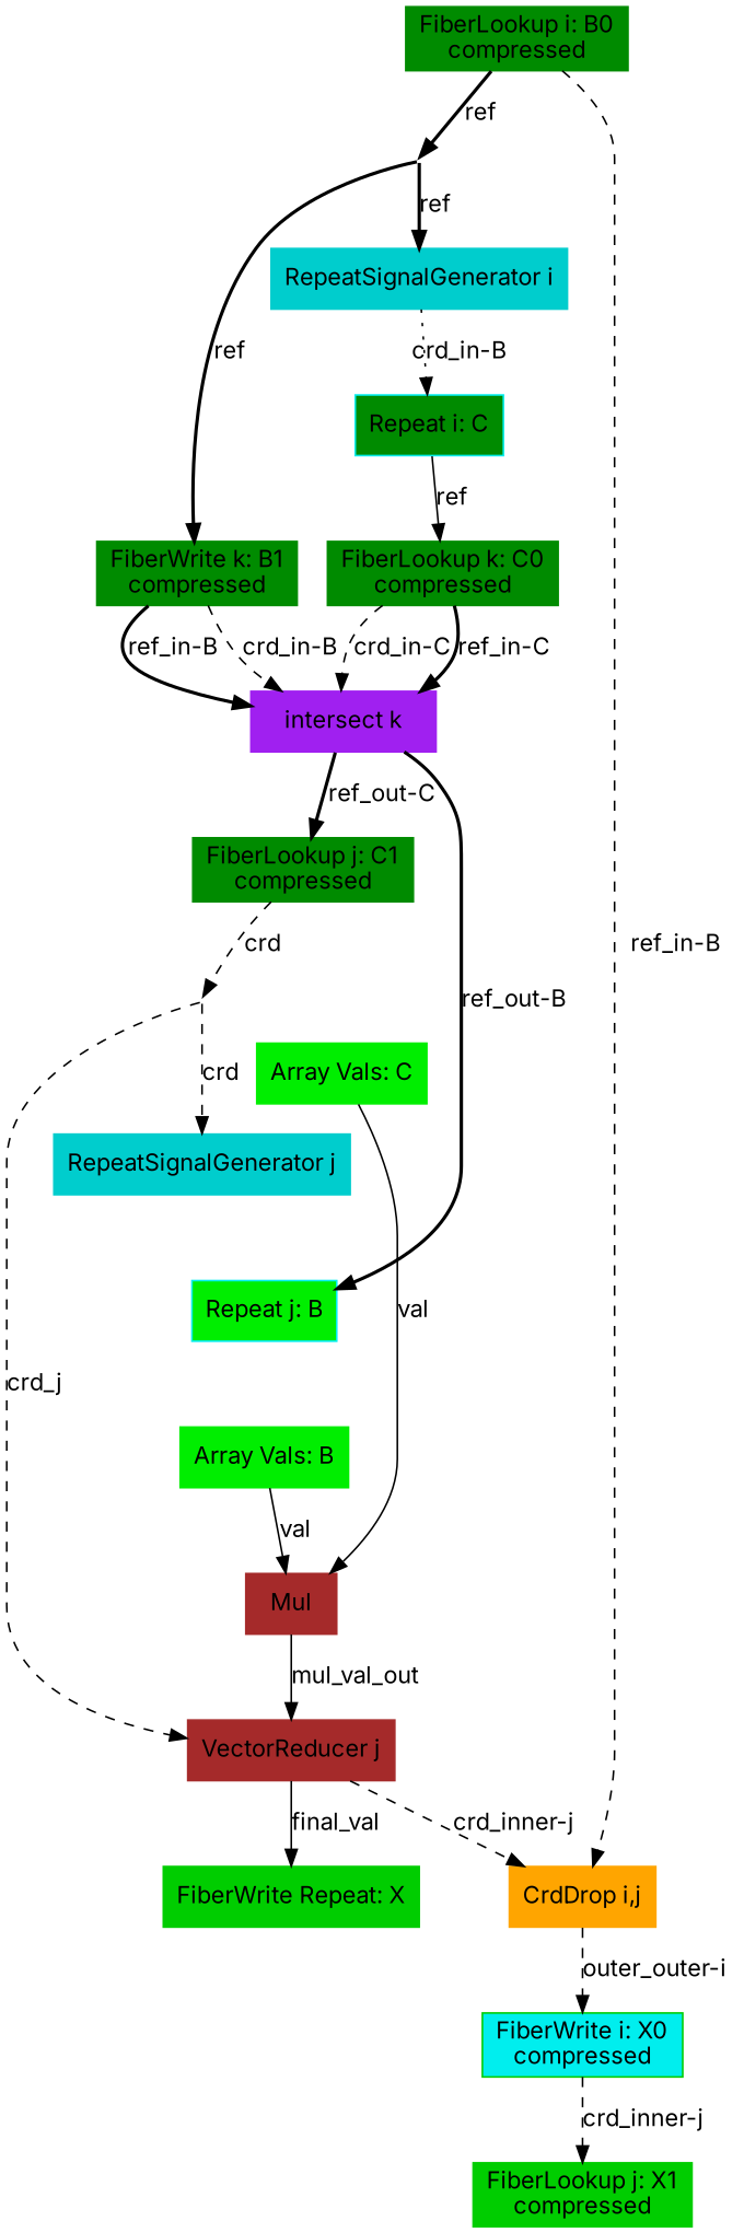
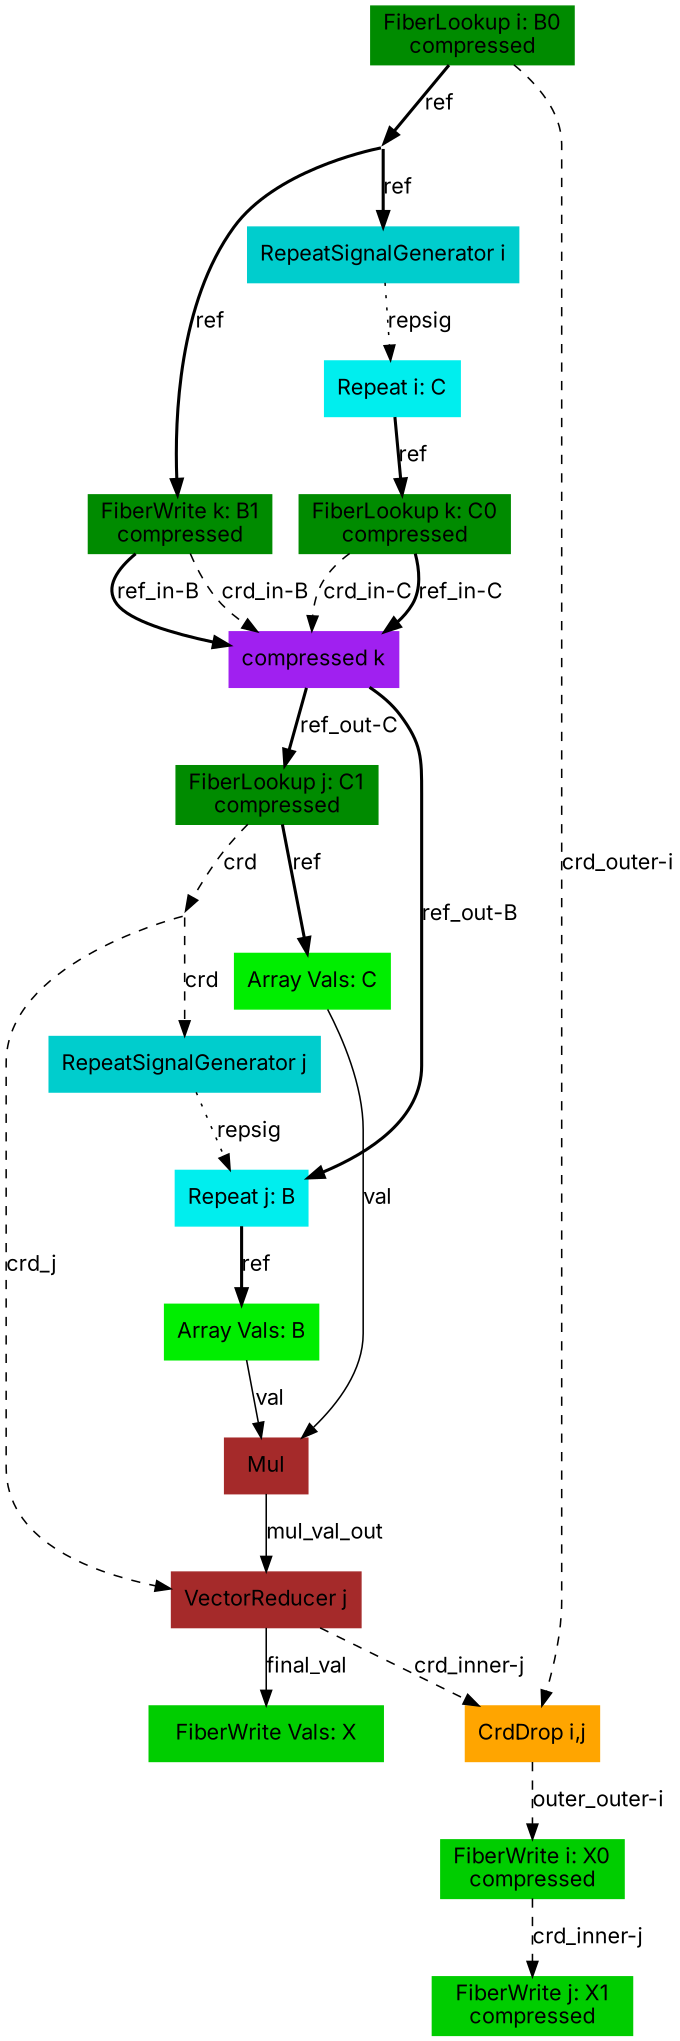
  digraph {
    fontname=Inter
    node [color=green4 fontname=Inter shape=box style=filled type=fiberlookup]
    edge [fontname=Inter type=ref style=bold]
    n1 [accum_index=j color=brown label="VectorReducer j" type=vectorreducer]
-   n2 [color=green3 label="FiberWrite Repeat: X" sink=true tensor=X type=fiberwrite]
+   n2 [color=green3 label="FiberWrite Vals: X" sink=true tensor=X type=fiberwrite]
    n3 [color=orange inner=j label="CrdDrop i,j" outer=i type=crddrop]
-   n4 [color=green3 crdsize=B0_dim format=compressed index=i label="FiberWrite i: X0\ncompressed" segsize=2 sink=true tensor=X type=fiberwrite fillcolor=cyan2]
-   n5 [color=green3 crdsize="B0_dim*C1_dim" format=compressed index=j label="FiberLookup j: X1\ncompressed" segsize="B0_dim+1" sink=true tensor=X type=fiberwrite]
+   n4 [color=green3 crdsize=B0_dim format=compressed index=i label="FiberWrite i: X0\ncompressed" segsize=2 sink=true tensor=X type=fiberwrite]
+   n5 [color=green3 crdsize="B0_dim*C1_dim" format=compressed index=j label="FiberWrite j: X1\ncompressed" segsize="B0_dim+1" sink=true tensor=X type=fiberwrite]
    n6 [format=compressed index=i label="FiberLookup i: B0\ncompressed" root=true src=true tensor=B]
    18 [shape=point style=invis type=broadcast color=""]
    n8 [color=cyan3 index=i label="RepeatSignalGenerator i" type=repsiggen]
    n9 [format=compressed index=k label="FiberWrite k: B1\ncompressed" root=false src=true tensor=B]
-   n10 [color=cyan2 index=i label="Repeat i: C" root=true tensor=C type=repeat fillcolor=green4]
-   n11 [color=purple index=k label="intersect k" type=intersect]
+   n10 [color=cyan2 index=i label="Repeat i: C" root=true tensor=C type=repeat]
+   n11 [color=purple index=k label="compressed k" type=intersect]
    n12 [format=compressed index=k label="FiberLookup k: C0\ncompressed" root=false src=true tensor=C]
-   n13 [color=cyan2 index=j label="Repeat j: B" root=false tensor=B type=repeat fillcolor=green2]
+   n13 [color=cyan2 index=j label="Repeat j: B" root=false tensor=B type=repeat]
    n14 [format=compressed index=j label="FiberLookup j: C1\ncompressed" root=false src=true tensor=C]
    n15 [color=green2 label="Array Vals: B" tensor=B type=arrayvals]
    11 [shape=point style=invis type=broadcast color=""]
    n17 [color=green2 label="Array Vals: C" tensor=C type=arrayvals]
    n18 [color=brown label=Mul type=mul]
    n19 [color=cyan3 index=j label="RepeatSignalGenerator j" type=repsiggen]
    n1 -> n2 [label=final_val type=val style=""]
    n1 -> n3 [label="crd_inner-j" style=dashed type=crd]
    n3 -> n4 [label="outer_outer-i" style=dashed type=crd]
    n4 -> n5 [label="crd_inner-j" style=dashed type=crd]
-   n6 -> n3 [label="ref_in-B" special=true style=dashed type=crd]
+   n6 -> n3 [label="crd_outer-i" special=true style=dashed type=crd]
    n6 -> 18 [label=ref vr_special=true]
    18 -> n8 [label=ref vr_special=true]
    18 -> n9 [label=ref]
-   n8 -> n10 [label="crd_in-B" style=dotted type=repsig]
+   n8 -> n10 [label=repsig style=dotted type=repsig]
    n9 -> n11 [label="crd_in-B" style=dashed type=crd]
    n9 -> n11 [label="ref_in-B"]
-   n10 -> n12 [label=ref style=solid]
+   n10 -> n12 [label=ref]
    n11 -> n13 [label="ref_out-B"]
    n11 -> n14 [label="ref_out-C"]
    n12 -> n11 [label="crd_in-C" style=dashed type=crd]
    n12 -> n11 [label="ref_in-C"]
+   n13 -> n15 [label=ref]
    n14 -> 11 [label=crd style=dashed type=crd]
+   n14 -> n17 [label=ref]
    n15 -> n18 [label=val type=val style=""]
    11 -> n1 [label=crd_j special=true style=dashed type=crd]
    11 -> n19 [label=crd style=dashed type=crd]
    n17 -> n18 [label=val type=val style=""]
    n18 -> n1 [label=mul_val_out type=val style=""]
+   n19 -> n13 [label=repsig style=dotted type=repsig]
  }
